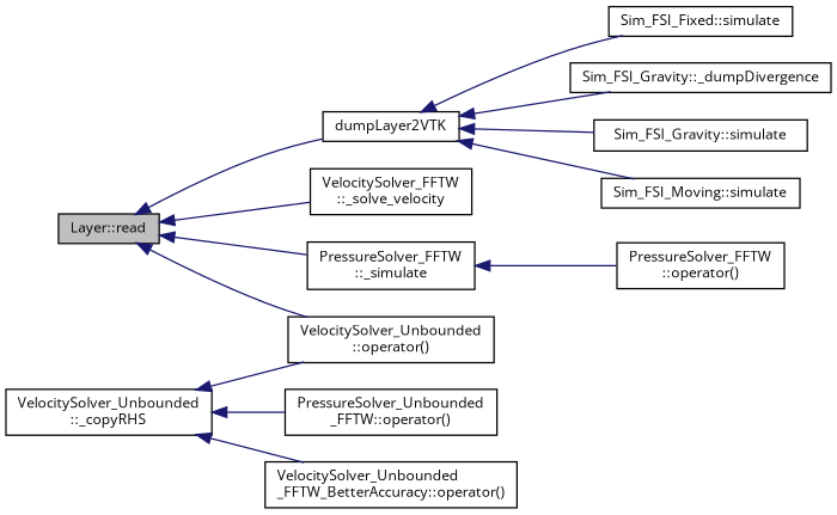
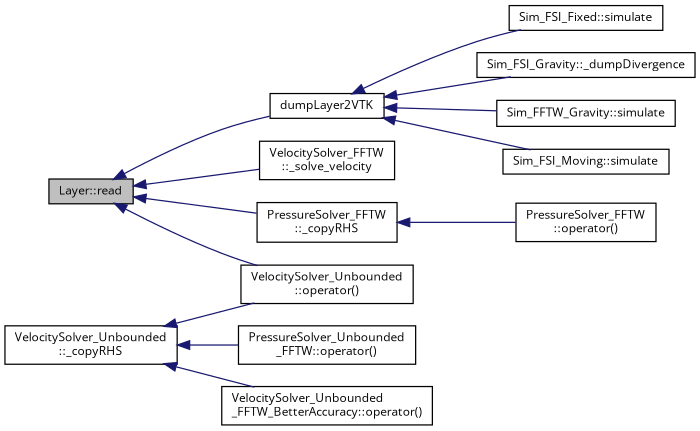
  digraph {
    fontname="Open Sans"
    rankdir=LR
    node [color=black fillcolor=white fontname="Open Sans" fontsize=10 shape=record style=filled]
    edge [color=midnightblue dir=back fontname="Open Sans" fontsize=10 labelfontname=Helvetica labelfontsize=10 style=solid]
    n1 [fillcolor=grey75 fontcolor=black height=0.2 label="Layer::read" width=0.4]
    n2 [height=0.2 label=dumpLayer2VTK width=0.4]
    n3 [height=0.2 label="VelocitySolver_FFTW\l::_solve_velocity" width=0.4]
-   n4 [height=0.2 label="PressureSolver_FFTW\l::_simulate" width=0.4]
+   n4 [height=0.2 label="PressureSolver_FFTW\l::_copyRHS" width=0.4]
    n5 [height=0.2 label="VelocitySolver_Unbounded\l::operator()" width=0.4]
    n6 [height=0.2 label="Sim_FSI_Fixed::simulate" width=0.4]
    n7 [height=0.2 label="Sim_FSI_Gravity::_dumpDivergence" width=0.4]
-   n8 [height=0.2 label="Sim_FSI_Gravity::simulate" width=0.4]
+   n8 [height=0.2 label="Sim_FFTW_Gravity::simulate" width=0.4]
    n9 [height=0.2 label="Sim_FSI_Moving::simulate" width=0.4]
    n10 [height=0.2 label="PressureSolver_FFTW\l::operator()" width=0.4]
    n11 [height=0.2 label="VelocitySolver_Unbounded\l::_copyRHS" width=0.4]
    n12 [height=0.2 label="PressureSolver_Unbounded\l_FFTW::operator()" width=0.4]
    n13 [height=0.2 label="VelocitySolver_Unbounded\l_FFTW_BetterAccuracy::operator()" width=0.4]
    n1 -> n2
    n1 -> n3
    n1 -> n4
    n1 -> n5
    n2 -> n6
    n2 -> n7
    n2 -> n8
    n2 -> n9
    n4 -> n10
    n11 -> n5
    n11 -> n12
    n11 -> n13
  }
